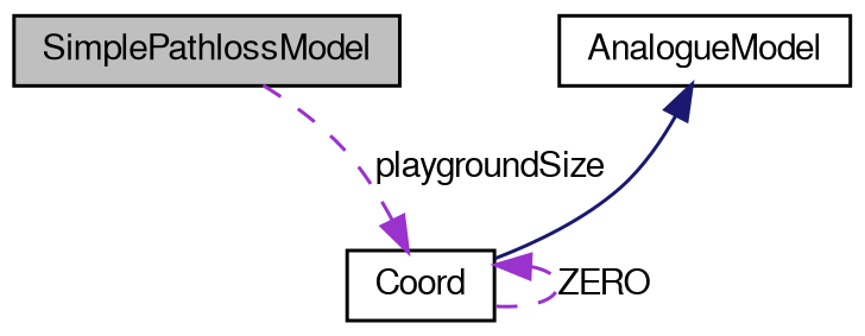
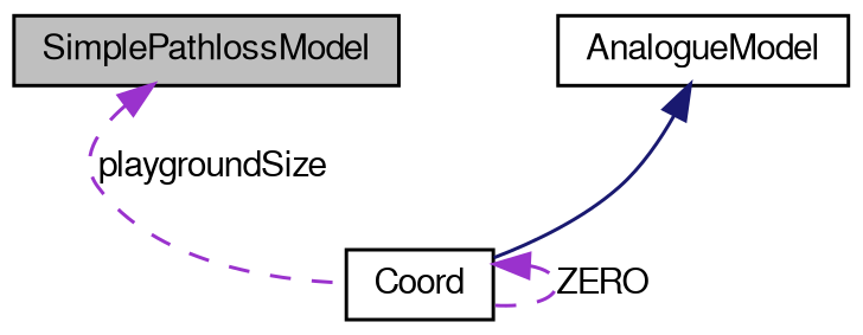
  digraph {
    node [color=black fillcolor=white fontname=FreeSans fontsize=10 shape=record style=filled]
    edge [color=darkorchid3 dir=back fontname=FreeSans fontsize=10 labelfontname=FreeSans labelfontsize=10 style=dashed]
    n1 [fillcolor=grey75 fontcolor=black height=0.2 label=SimplePathlossModel width=0.4]
    n2 [height=0.2 label=AnalogueModel width=0.4]
    n3 [height=0.2 label=Coord width=0.4]
    n2 -> n3 [color=midnightblue style=solid]
-   n3 -> n1 [label=playgroundSize]
+   n1 -> n3 [label=playgroundSize]
    n3 -> n3 [label=ZERO]
  }
